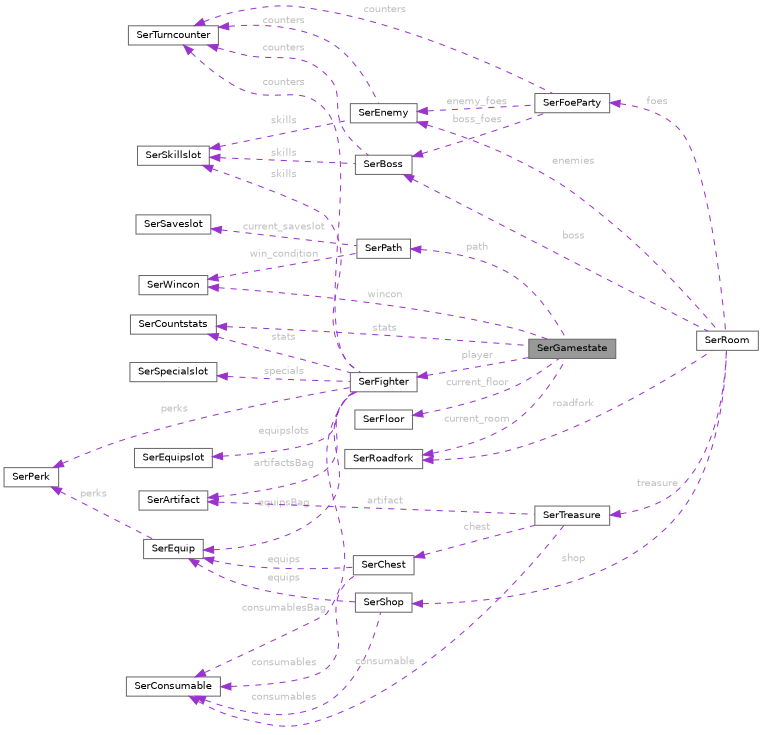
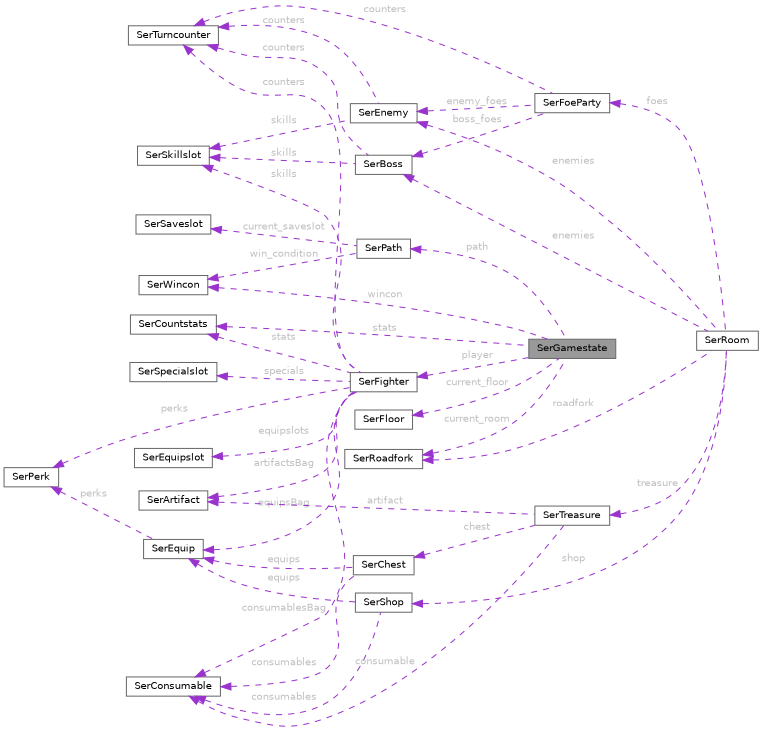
  digraph {
    rankdir=LR
    node [color=gray40 fillcolor=white fontname=Helvetica fontsize=10 shape=box style=filled]
    edge [color=darkorchid3 dir=back fontcolor=grey fontname=Helvetica fontsize=10 labelfontname=Helvetica labelfontsize=10 style=dashed]
    n1 [fillcolor=grey60 fontcolor=black height=0.2 label=SerGamestate width=0.4]
    n2 [height=0.2 label=SerCountstats width=0.4]
    n3 [height=0.2 label=SerFighter width=0.4]
    n4 [height=0.2 label=SerWincon width=0.4]
    n5 [height=0.2 label=SerPath width=0.4]
    n6 [height=0.2 label=SerSaveslot width=0.4]
    n7 [height=0.2 label=SerSpecialslot width=0.4]
    n8 [height=0.2 label=SerSkillslot width=0.4]
    n9 [height=0.2 label=SerBoss width=0.4]
    n10 [height=0.2 label=SerEnemy width=0.4]
    n11 [height=0.2 label=SerFoeParty width=0.4]
    n12 [height=0.2 label=SerRoom width=0.4]
    n13 [height=0.2 label=SerTurncounter width=0.4]
    n14 [height=0.2 label=SerPerk width=0.4]
    n15 [height=0.2 label=SerEquip width=0.4]
    n16 [height=0.2 label=SerShop width=0.4]
    n17 [height=0.2 label=SerChest width=0.4]
    n18 [height=0.2 label=SerEquipslot width=0.4]
    n19 [height=0.2 label=SerTreasure width=0.4]
    n20 [height=0.2 label=SerConsumable width=0.4]
    n21 [height=0.2 label=SerArtifact width=0.4]
    n22 [height=0.2 label=SerFloor width=0.4]
    n23 [height=0.2 label=SerRoadfork width=0.4]
    n2 -> n1 [label=" stats"]
    n2 -> n3 [label=" stats"]
    n3 -> n1 [label=" player"]
    n4 -> n1 [label=" wincon"]
    n4 -> n5 [label=" win_condition"]
    n5 -> n1 [label=" path"]
    n6 -> n5 [label=" current_saveslot"]
    n7 -> n3 [label=" specials"]
    n8 -> n3 [label=" skills"]
    n8 -> n9 [label=" skills"]
    n8 -> n10 [label=" skills"]
    n9 -> n11 [label=" boss_foes"]
-   n9 -> n12 [label=" boss"]
+   n9 -> n12 [label=" enemies"]
    n10 -> n11 [label=" enemy_foes"]
    n10 -> n12 [label=" enemies"]
    n11 -> n12 [label=" foes"]
    n13 -> n3 [label=" counters"]
    n13 -> n9 [label=" counters"]
    n13 -> n10 [label=" counters"]
    n13 -> n11 [label=" counters"]
    n14 -> n3 [label=" perks"]
    n14 -> n15 [label=" perks"]
    n15 -> n3 [label=" equipsBag"]
    n15 -> n16 [label=" equips"]
    n15 -> n17 [label=" equips"]
    n16 -> n12 [label=" shop"]
    n17 -> n19 [label=" chest"]
    n18 -> n3 [label=" equipslots"]
    n19 -> n12 [label=" treasure"]
    n20 -> n3 [label=" consumablesBag"]
    n20 -> n16 [label=" consumables"]
    n20 -> n17 [label=" consumables"]
    n20 -> n19 [label=" consumable"]
    n21 -> n3 [label=" artifactsBag"]
    n21 -> n19 [label=" artifact"]
    n22 -> n1 [label=" current_floor"]
    n23 -> n1 [label=" current_room"]
    n23 -> n12 [label=" roadfork"]
  }
